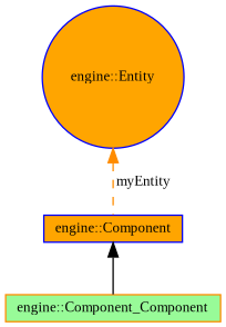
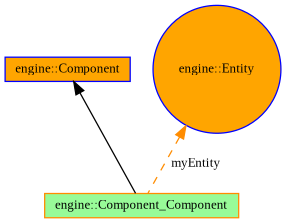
  digraph {
    fontname="Liberation Serif"
    node [color=blue fillcolor=orange fontname="Liberation Serif" fontsize=10 shape=box style=filled]
    edge [dir=back fontname="Liberation Serif" fontsize=10 labelfontname=Helvetica labelfontsize=10]
    n1 [color=darkorange fillcolor=palegreen fontcolor=black height=0.2 label="engine::Component_Component" width=0.4]
    n2 [height=0.2 label="engine::Component" width=0.4]
    n3 [height=0.2 label="engine::Entity" shape=circle width=0.4]
    n2 -> n1 [color=black style=solid]
-   n3 -> n2 [color=darkorange label=" myEntity" style=dashed]
+   n3 -> n1 [color=darkorange label=" myEntity" style=dashed]
  }
